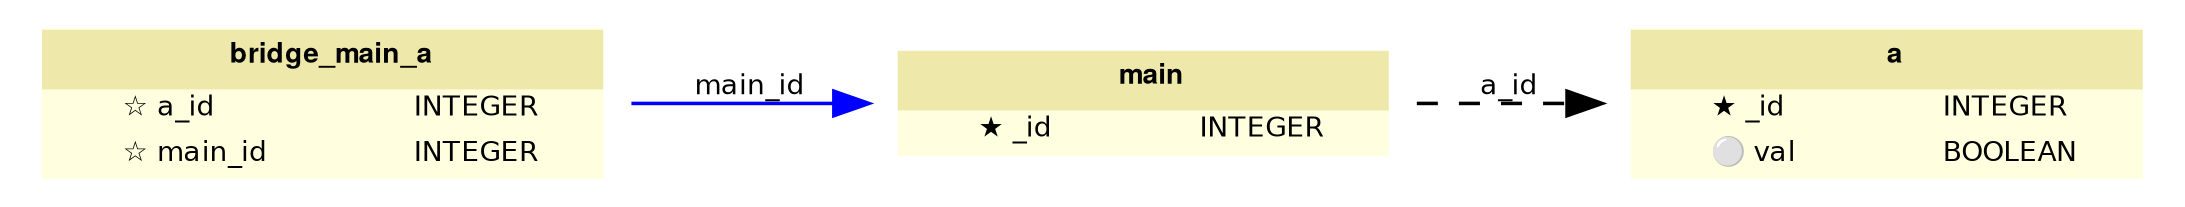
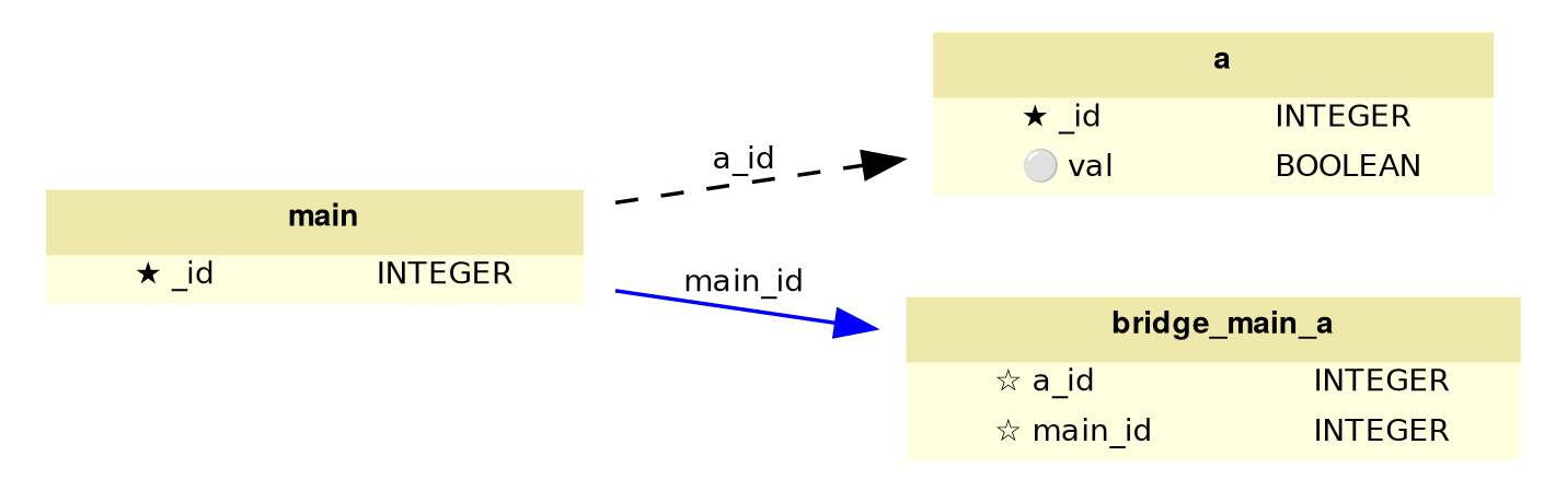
  digraph {
    fontname="Bitstream Vera Sans"
    fontsize=8
    rankdir=LR
    node [fontname="Bitstream Vera Sans" fontsize=8 shape=plaintext]
    edge [fontname="Bitstream Vera Sans" fontsize=8]
    n1 [label=<    <!-- table -->   <TABLE BGCOLOR="lightyellow" BORDER="0" CELLBORDER="0" CELLSPACING="0">     <TR>       <TD COLSPAN="2" CELLPADDING="4" ALIGN="CENTER" BGCOLOR="palegoldenrod">         <FONT FACE="Helvetica Bold" COLOR="black">a</FONT>       </TD>     </TR>     <TR>       <TD ALIGN="LEFT" BORDER="0">         <FONT FACE="Bitstream Vera Sans">★ _id</FONT>       </TD>       <TD ALIGN="LEFT">         <FONT FACE="Bitstream Vera Sans">INTEGER</FONT>       </TD>     </TR>     <TR>       <TD ALIGN="LEFT" BORDER="0">         <FONT FACE="Bitstream Vera Sans">⚪ val</FONT>       </TD>       <TD ALIGN="LEFT">         <FONT FACE="Bitstream Vera Sans">BOOLEAN</FONT>       </TD>     </TR>   </TABLE>   >]
    n2 [label=<    <!-- table -->   <TABLE BGCOLOR="lightyellow" BORDER="0" CELLBORDER="0" CELLSPACING="0">     <TR>       <TD COLSPAN="2" CELLPADDING="4" ALIGN="CENTER" BGCOLOR="palegoldenrod">         <FONT FACE="Helvetica Bold" COLOR="black">main</FONT>       </TD>     </TR>     <TR>       <TD ALIGN="LEFT" BORDER="0">         <FONT FACE="Bitstream Vera Sans">★ _id</FONT>       </TD>       <TD ALIGN="LEFT">         <FONT FACE="Bitstream Vera Sans">INTEGER</FONT>       </TD>     </TR>   </TABLE>   >]
    n3 [label=<    <!-- table -->   <TABLE BGCOLOR="lightyellow" BORDER="0" CELLBORDER="0" CELLSPACING="0">     <TR>       <TD COLSPAN="2" CELLPADDING="4" ALIGN="CENTER" BGCOLOR="palegoldenrod">         <FONT FACE="Helvetica Bold" COLOR="black">bridge_main_a</FONT>       </TD>     </TR>     <TR>       <TD ALIGN="LEFT" BORDER="0">         <FONT FACE="Bitstream Vera Sans">☆ a_id</FONT>       </TD>       <TD ALIGN="LEFT">         <FONT FACE="Bitstream Vera Sans">INTEGER</FONT>       </TD>     </TR>     <TR>       <TD ALIGN="LEFT" BORDER="0">         <FONT FACE="Bitstream Vera Sans">☆ main_id</FONT>       </TD>       <TD ALIGN="LEFT">         <FONT FACE="Bitstream Vera Sans">INTEGER</FONT>       </TD>     </TR>   </TABLE>   >]
    n2 -> n1 [color=black label=a_id style=dashed]
-   n3 -> n2 [color=blue label=main_id style=solid]
+   n2 -> n3 [color=blue label=main_id style=solid]
  }
